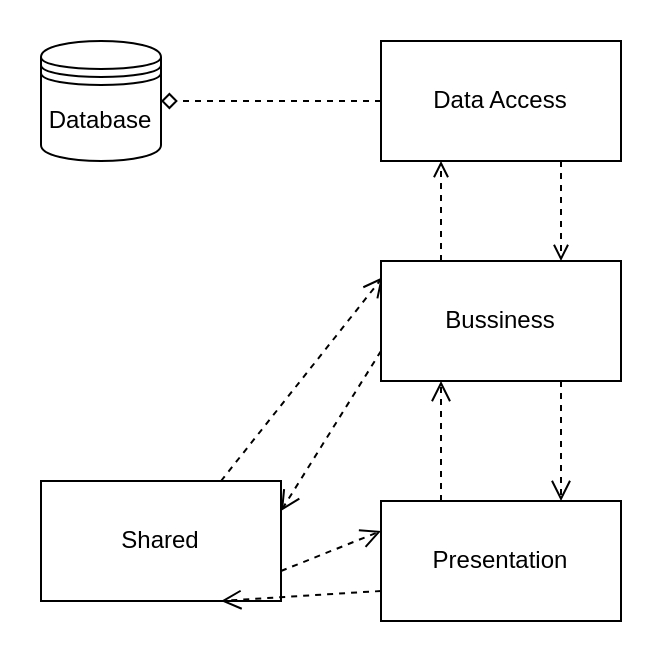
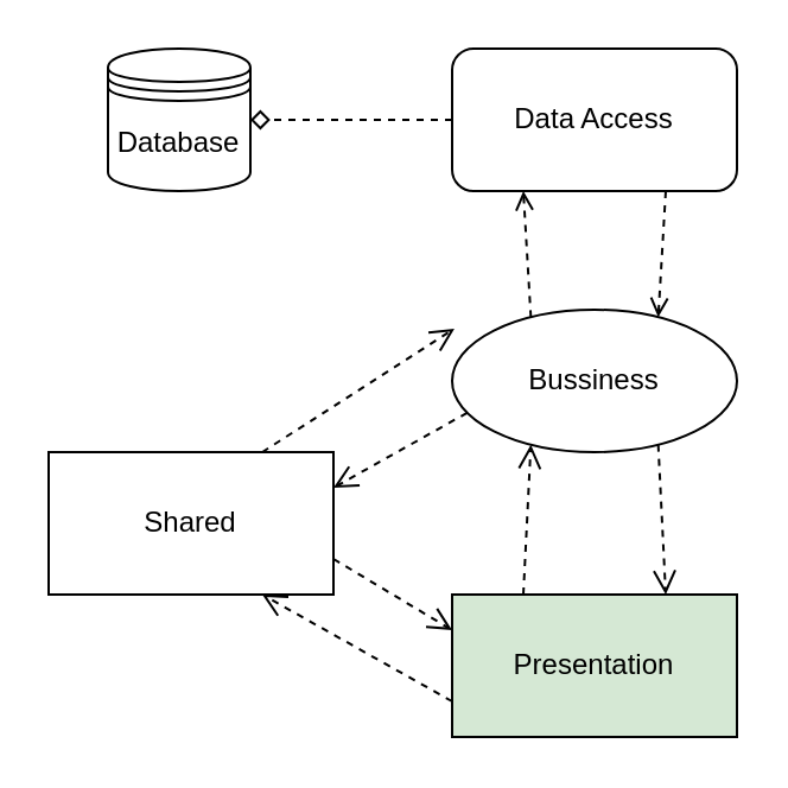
  <mxCell id="0" />
  <mxCell id="1" parent="0" />
  <mxCell id="2" style="edgeStyle=none;rounded=0;orthogonalLoop=1;jettySize=auto;html=1;exitX=0.75;exitY=0;exitDx=0;exitDy=0;entryX=0.008;entryY=0.133;entryDx=0;entryDy=0;dashed=1;endArrow=open;endFill=0;entryPerimeter=0;strokeWidth=1;endSize=8;startSize=8;" parent="1" source="4" target="8" edge="1"><mxGeometry relative="1" as="geometry" /></mxCell>
  <mxCell id="3" style="edgeStyle=none;rounded=0;orthogonalLoop=1;jettySize=auto;html=1;exitX=1;exitY=0.75;exitDx=0;exitDy=0;entryX=0;entryY=0.25;entryDx=0;entryDy=0;dashed=1;endArrow=open;endFill=0;strokeWidth=1;endSize=8;startSize=8;" parent="1" source="4" target="11" edge="1"><mxGeometry relative="1" as="geometry" /></mxCell>
- <mxCell id="4" value="Shared" style="rounded=0;whiteSpace=wrap;html=1;" parent="1" vertex="1"><mxGeometry x="20" y="240" width="120" height="60" as="geometry" /></mxCell>
+ <mxCell id="4" value="Shared" style="rounded=0;whiteSpace=wrap;html=1;" parent="1" vertex="1"><mxGeometry x="20" y="190" width="120" height="60" as="geometry" /></mxCell>
  <mxCell id="5" style="edgeStyle=none;rounded=0;orthogonalLoop=1;jettySize=auto;html=1;exitX=0.75;exitY=1;exitDx=0;exitDy=0;entryX=0.75;entryY=0;entryDx=0;entryDy=0;dashed=1;endArrow=open;endFill=0;strokeWidth=1;endSize=8;startSize=8;" parent="1" source="8" target="11" edge="1"><mxGeometry relative="1" as="geometry" /></mxCell>
  <mxCell id="6" style="edgeStyle=none;rounded=0;orthogonalLoop=1;jettySize=auto;html=1;exitX=0;exitY=0.75;exitDx=0;exitDy=0;dashed=1;endArrow=open;endFill=0;strokeWidth=1;endSize=8;startSize=8;entryX=1;entryY=0.25;entryDx=0;entryDy=0;" parent="1" source="8" target="4" edge="1"><mxGeometry relative="1" as="geometry"><mxPoint x="140" y="200" as="targetPoint" /></mxGeometry></mxCell>
  <mxCell id="7" style="edgeStyle=none;rounded=0;orthogonalLoop=1;jettySize=auto;html=1;exitX=0.25;exitY=0;exitDx=0;exitDy=0;entryX=0.25;entryY=1;entryDx=0;entryDy=0;dashed=1;endArrow=open;endFill=0;" parent="1" source="8" target="13" edge="1"><mxGeometry relative="1" as="geometry" /></mxCell>
- <mxCell id="8" value="Bussiness" style="rounded=0;whiteSpace=wrap;html=1;" parent="1" vertex="1"><mxGeometry x="190" y="130" width="120" height="60" as="geometry" /></mxCell>
+ <mxCell id="8" value="Bussiness" style="ellipse;whiteSpace=wrap;html=1;" parent="1" vertex="1"><mxGeometry x="190" y="130" width="120" height="60" as="geometry" /></mxCell>
  <mxCell id="9" style="rounded=0;orthogonalLoop=1;jettySize=auto;html=1;exitX=0;exitY=0.75;exitDx=0;exitDy=0;entryX=0.75;entryY=1;entryDx=0;entryDy=0;dashed=1;endArrow=open;endFill=0;strokeWidth=1;endSize=8;startSize=8;" parent="1" source="11" target="4" edge="1"><mxGeometry relative="1" as="geometry" /></mxCell>
  <mxCell id="10" style="edgeStyle=none;rounded=0;orthogonalLoop=1;jettySize=auto;html=1;exitX=0.25;exitY=0;exitDx=0;exitDy=0;entryX=0.25;entryY=1;entryDx=0;entryDy=0;dashed=1;endArrow=open;endFill=0;strokeWidth=1;endSize=8;startSize=8;" parent="1" source="11" target="8" edge="1"><mxGeometry relative="1" as="geometry" /></mxCell>
- <mxCell id="11" value="Presentation" style="rounded=0;whiteSpace=wrap;html=1;" parent="1" vertex="1"><mxGeometry x="190" y="250" width="120" height="60" as="geometry" /></mxCell>
+ <mxCell id="11" value="Presentation" style="rounded=0;whiteSpace=wrap;html=1;fillColor=#d5e8d4;" parent="1" vertex="1"><mxGeometry x="190" y="250" width="120" height="60" as="geometry" /></mxCell>
  <mxCell id="12" style="edgeStyle=none;rounded=0;orthogonalLoop=1;jettySize=auto;html=1;exitX=0.75;exitY=1;exitDx=0;exitDy=0;entryX=0.75;entryY=0;entryDx=0;entryDy=0;dashed=1;endArrow=open;endFill=0;" parent="1" source="13" target="8" edge="1"><mxGeometry relative="1" as="geometry" /></mxCell>
- <mxCell id="13" value="Data Access" style="rounded=0;whiteSpace=wrap;html=1;" parent="1" vertex="1"><mxGeometry x="190" y="20" width="120" height="60" as="geometry" /></mxCell>
- <mxCell id="14" value="Database" style="shape=datastore;whiteSpace=wrap;html=1;" parent="1" vertex="1"><mxGeometry x="20" y="20" width="60" height="60" as="geometry" /></mxCell>
+ <mxCell id="13" value="Data Access" style="whiteSpace=wrap;html=1;rounded=1;" parent="1" vertex="1"><mxGeometry x="190" y="20" width="120" height="60" as="geometry" /></mxCell>
+ <mxCell id="14" value="Database" style="shape=datastore;whiteSpace=wrap;html=1;" parent="1" vertex="1"><mxGeometry x="45" y="20" width="60" height="60" as="geometry" /></mxCell>
  <mxCell id="15" style="edgeStyle=none;rounded=0;orthogonalLoop=1;jettySize=auto;html=1;exitX=0;exitY=0.5;exitDx=0;exitDy=0;entryX=1;entryY=0.5;entryDx=0;entryDy=0;dashed=1;endArrow=diamond;endFill=0;" parent="1" source="13" target="14" edge="1"><mxGeometry relative="1" as="geometry"><mxPoint x="230" y="140" as="sourcePoint" /><mxPoint x="230" y="90" as="targetPoint" /></mxGeometry></mxCell>
